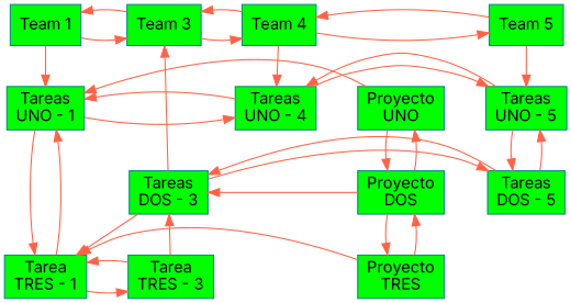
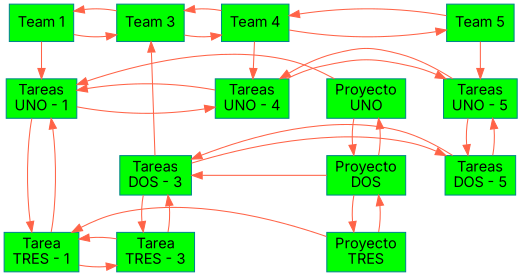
  digraph {
    fontname=Inter
    nodesep=0.5
    rankdir=UD
    node [color=turquoise4 fillcolor=green fontname=Inter shape=box style=filled]
    edge [color=tomato constraint=true fontname=Inter]
    n1 [label="Team 1"]
    n2 [label="Team 3"]
    n3 [label="Team 4"]
    n4 [label="Team 5"]
    n5 [label="Proyecto\nUNO"]
    n6 [label="Tareas\nUNO - 1"]
    n7 [label="Tareas\nUNO - 4"]
    n8 [label="Tareas\nUNO - 5"]
    n9 [label="Proyecto\nDOS"]
    n10 [label="Tareas\nDOS - 3"]
    n11 [label="Tareas\nDOS - 5"]
    n12 [label="Proyecto\nTRES"]
    n13 [label="Tarea\nTRES - 1"]
    n14 [label="Tarea\nTRES - 3"]
    subgraph sub_1 {
      rank=same
      n1
      n2
      n3
      n4
    }
    subgraph sub_2 {
      rank=same
      n5
      n6
      n7
      n8
    }
    subgraph sub_3 {
      rank=same
      n9
      n10
      n11
    }
    subgraph sub_4 {
      rank=same
      n12
      n13
      n14
    }
    n1 -> n2 [constraint=false]
    n1 -> n6
    n2 -> n1 [constraint=false]
    n2 -> n3 [constraint=""]
    n3 -> n2 [constraint=""]
    n3 -> n4 [constraint=false]
    n3 -> n7
    n4 -> n3 [constraint=false]
    n4 -> n8
    n5 -> n6 [constraint=""]
    n5 -> n9
    n6 -> n7 [constraint=false]
    n6 -> n13
    n7 -> n6 [constraint=false]
    n7 -> n8 [constraint=false]
    n8 -> n7 [constraint=false]
    n8 -> n11
    n9 -> n5
    n9 -> n10 [constraint=false]
    n9 -> n12
    n10 -> n2
    n10 -> n11 [constraint=false]
-   n10 -> n13
+   n10 -> n14
    n11 -> n8
    n11 -> n10 [constraint=false]
    n12 -> n9
    n12 -> n13 [constraint=false]
    n13 -> n6
    n13 -> n14 [constraint=""]
    n14 -> n10
    n14 -> n13 [constraint=""]
  }
